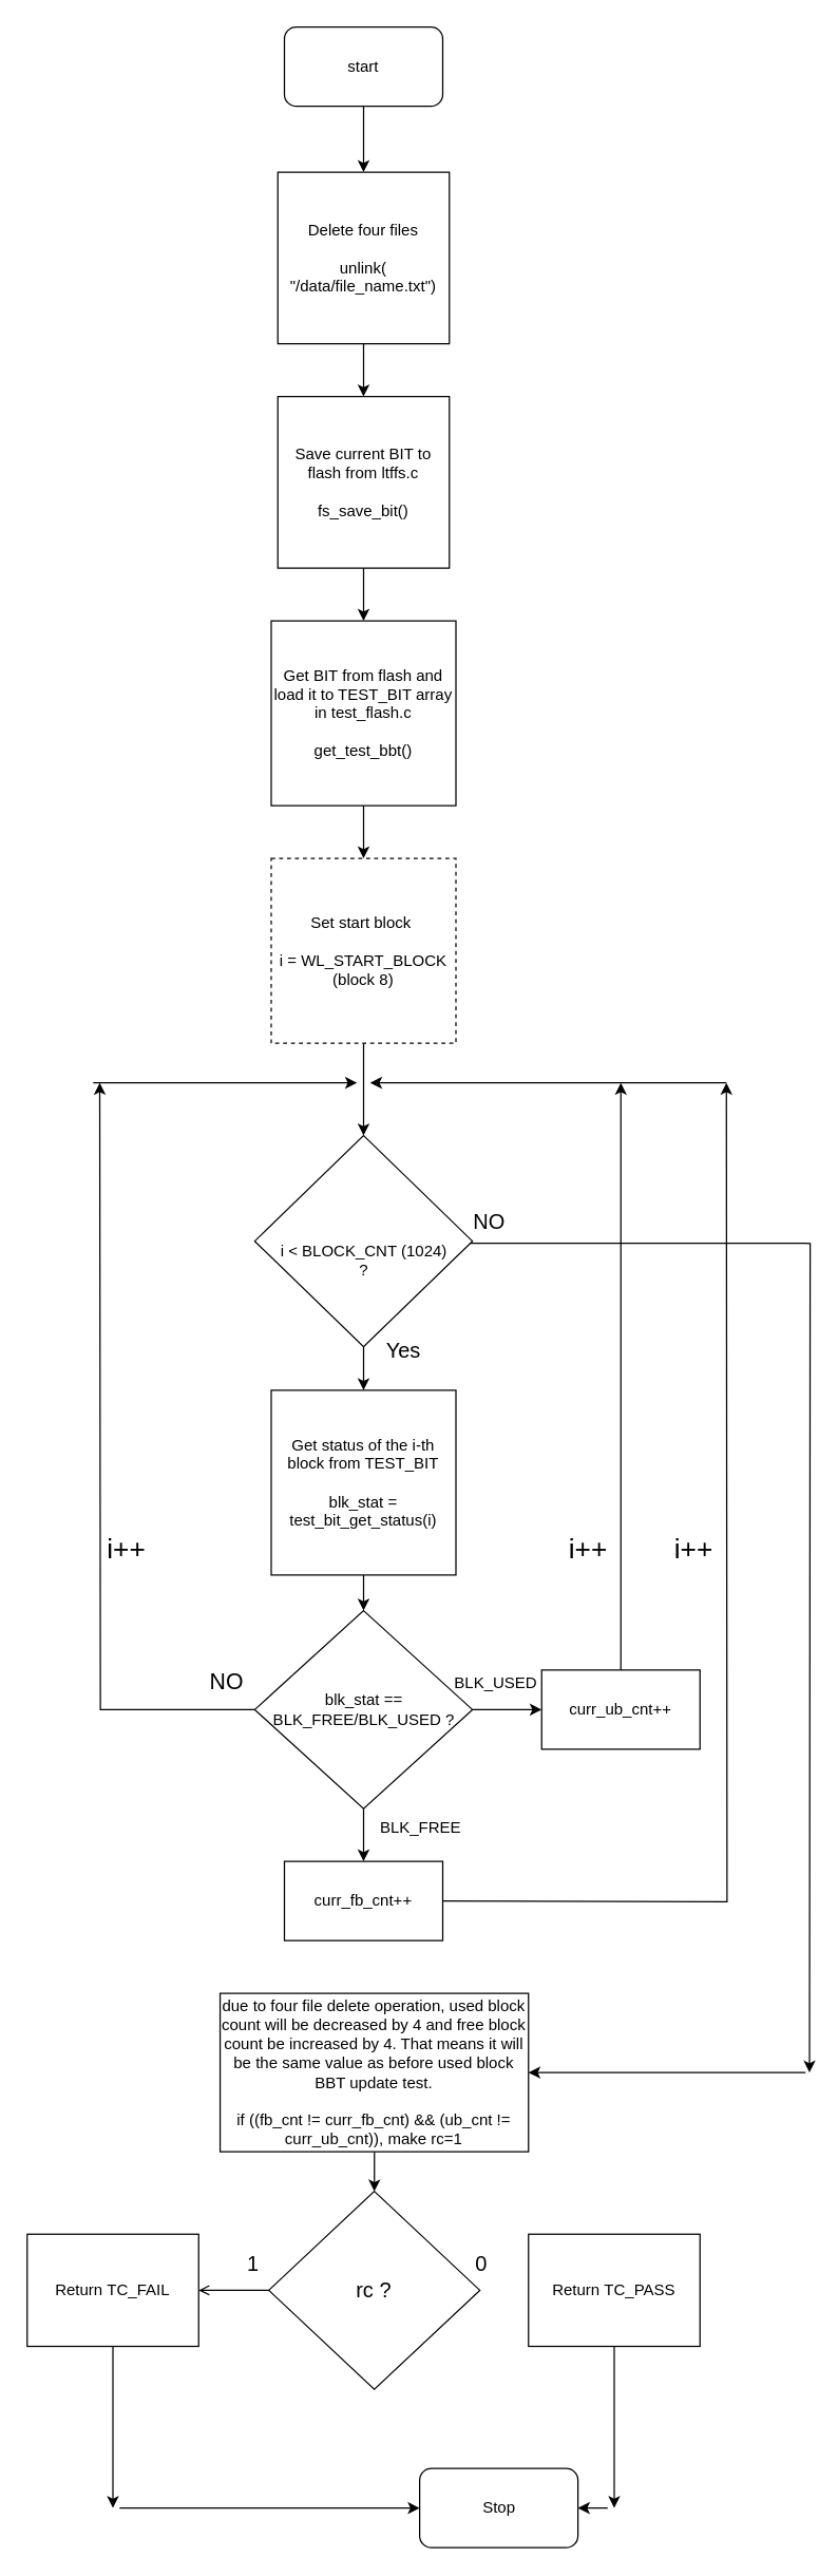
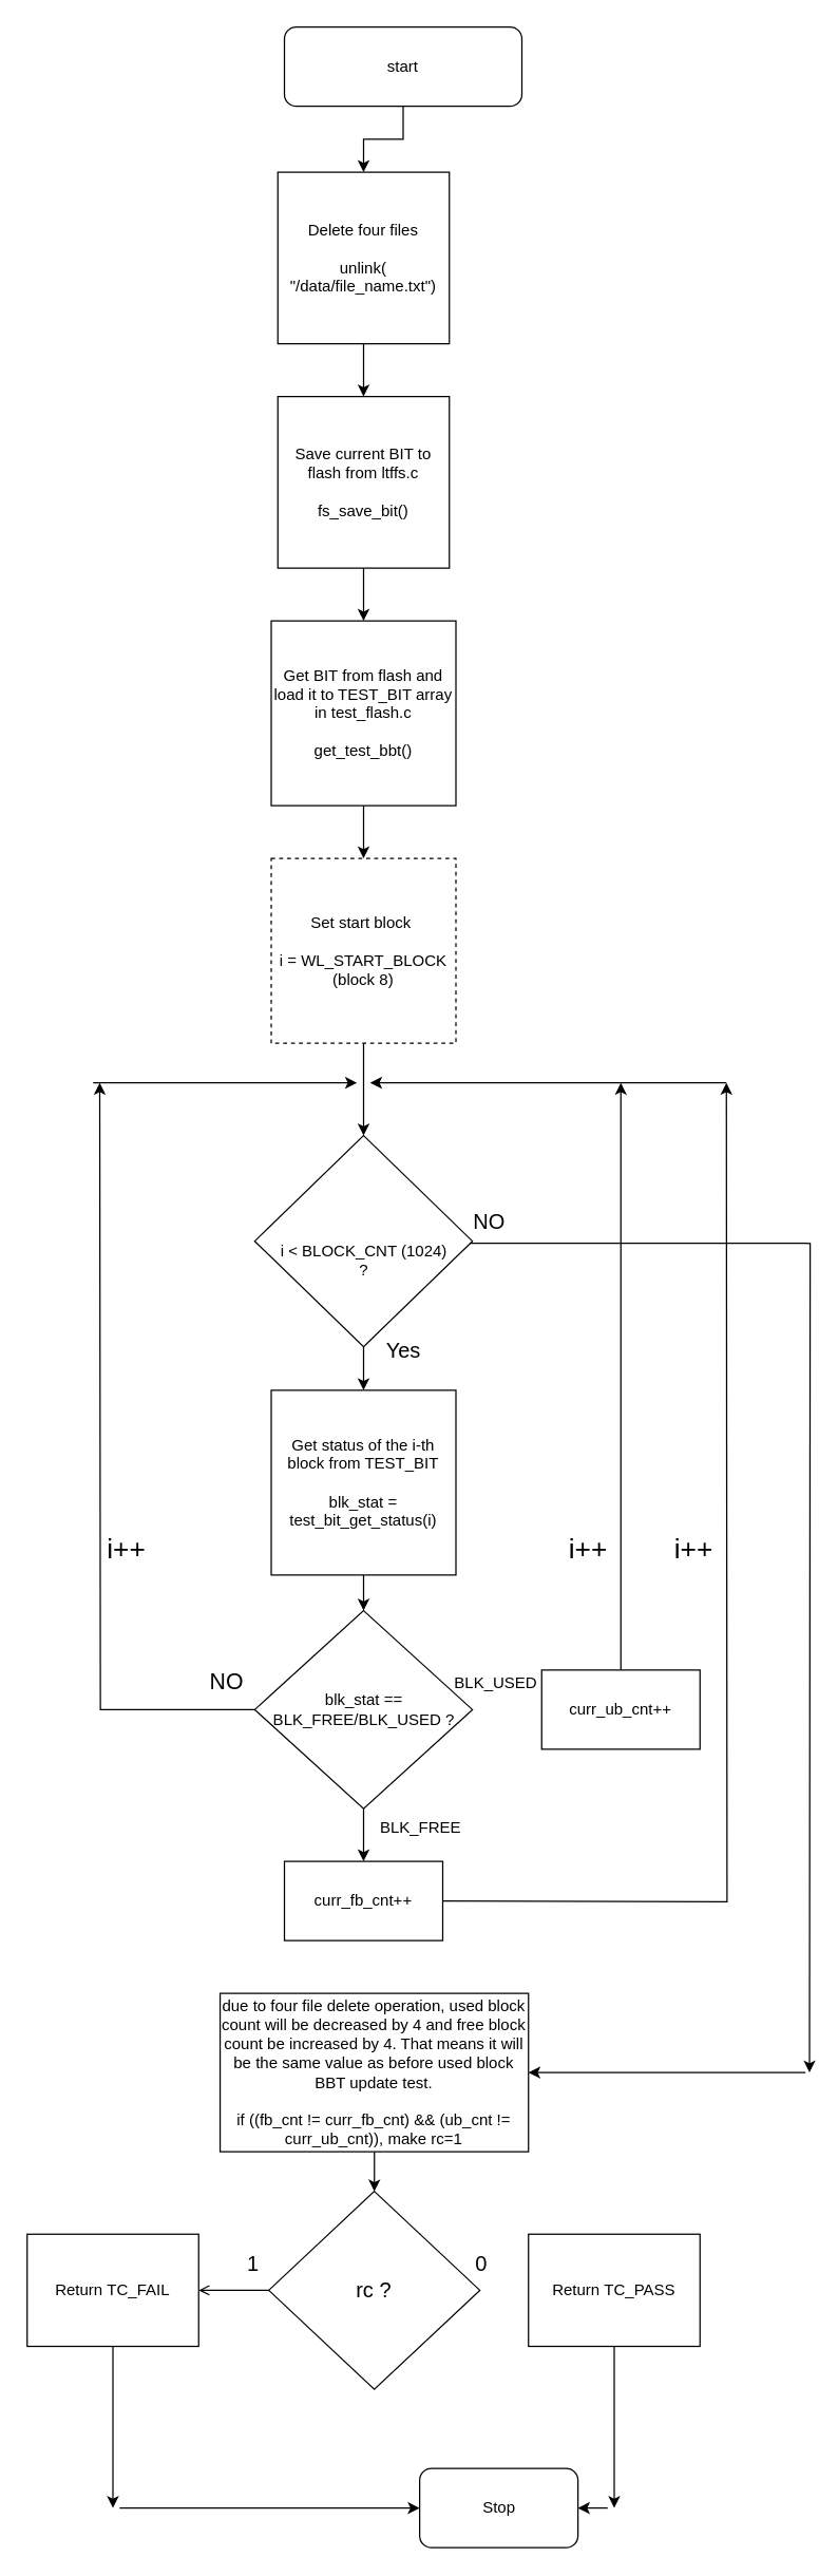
  <mxCell id="0" />
  <mxCell id="1" parent="0" />
  <mxCell id="2" value="" style="edgeStyle=orthogonalEdgeStyle;rounded=0;orthogonalLoop=1;jettySize=auto;html=1;" parent="1" source="3" target="48" edge="1"><mxGeometry relative="1" as="geometry" /></mxCell>
- <mxCell id="3" value="start" style="rounded=1;whiteSpace=wrap;html=1;" parent="1" vertex="1"><mxGeometry x="215" y="20" width="120" height="60" as="geometry" /></mxCell>
+ <mxCell id="3" value="start" style="rounded=1;whiteSpace=wrap;html=1;" parent="1" vertex="1"><mxGeometry x="215" y="20" width="180" height="60" as="geometry" /></mxCell>
  <mxCell id="4" value="" style="edgeStyle=orthogonalEdgeStyle;rounded=0;orthogonalLoop=1;jettySize=auto;html=1;" parent="1" source="5" target="7" edge="1"><mxGeometry relative="1" as="geometry" /></mxCell>
  <mxCell id="5" value="Save current BIT to flash from ltffs.c&lt;div&gt;&lt;br&gt;&lt;/div&gt;&lt;div&gt;fs_save_bit()&lt;br&gt;&lt;/div&gt;" style="whiteSpace=wrap;html=1;aspect=fixed;" parent="1" vertex="1"><mxGeometry x="210" y="300" width="130" height="130" as="geometry" /></mxCell>
  <mxCell id="6" style="edgeStyle=orthogonalEdgeStyle;rounded=0;orthogonalLoop=1;jettySize=auto;html=1;exitX=0.5;exitY=1;exitDx=0;exitDy=0;entryX=0.5;entryY=0;entryDx=0;entryDy=0;" parent="1" source="7" target="9" edge="1"><mxGeometry relative="1" as="geometry" /></mxCell>
  <mxCell id="7" value="Get BIT from flash and load it to TEST_BIT array in test_flash.c&lt;br&gt;&lt;br&gt;get_test_bbt()" style="whiteSpace=wrap;html=1;aspect=fixed;" parent="1" vertex="1"><mxGeometry x="205" y="470" width="140" height="140" as="geometry" /></mxCell>
  <mxCell id="8" value="" style="edgeStyle=orthogonalEdgeStyle;rounded=0;orthogonalLoop=1;jettySize=auto;html=1;" parent="1" source="9" target="22" edge="1"><mxGeometry relative="1" as="geometry" /></mxCell>
  <mxCell id="9" value="Set start block&amp;nbsp;&lt;div&gt;&lt;br&gt;&lt;/div&gt;&lt;div&gt;i =&amp;nbsp;WL_START_BLOCK&lt;/div&gt;&lt;div&gt;(block 8)&lt;/div&gt;" style="whiteSpace=wrap;html=1;aspect=fixed;dashed=1;" parent="1" vertex="1"><mxGeometry x="205" y="650" width="140" height="140" as="geometry" /></mxCell>
  <mxCell id="10" style="edgeStyle=orthogonalEdgeStyle;rounded=0;orthogonalLoop=1;jettySize=auto;html=1;" parent="1" source="13" edge="1"><mxGeometry relative="1" as="geometry"><mxPoint x="75" y="820" as="targetPoint" /></mxGeometry></mxCell>
- <mxCell id="11" value="" style="edgeStyle=orthogonalEdgeStyle;rounded=0;orthogonalLoop=1;jettySize=auto;html=1;" parent="1" source="13" target="42" edge="1"><mxGeometry relative="1" as="geometry" /></mxCell>
  <mxCell id="12" value="" style="edgeStyle=orthogonalEdgeStyle;rounded=0;orthogonalLoop=1;jettySize=auto;html=1;" parent="1" source="13" target="40" edge="1"><mxGeometry relative="1" as="geometry" /></mxCell>
  <mxCell id="13" value="blk_stat == BLK_FREE/BLK_USED ?" style="rhombus;whiteSpace=wrap;html=1;" parent="1" vertex="1"><mxGeometry x="192.5" y="1220" width="165" height="150" as="geometry" /></mxCell>
  <mxCell id="14" style="edgeStyle=orthogonalEdgeStyle;rounded=0;orthogonalLoop=1;jettySize=auto;html=1;exitX=0.5;exitY=1;exitDx=0;exitDy=0;entryX=0.5;entryY=0;entryDx=0;entryDy=0;" parent="1" source="15" target="13" edge="1"><mxGeometry relative="1" as="geometry" /></mxCell>
  <mxCell id="15" value="Get status of the i-th block from TEST_BIT&lt;br&gt;&lt;br&gt;blk_stat = test_bit_get_status(i)" style="whiteSpace=wrap;html=1;aspect=fixed;" parent="1" vertex="1"><mxGeometry x="205" y="1053" width="140" height="140" as="geometry" /></mxCell>
  <mxCell id="16" value="" style="endArrow=classic;html=1;rounded=0;" parent="1" edge="1"><mxGeometry width="50" height="50" relative="1" as="geometry"><mxPoint x="70" y="820" as="sourcePoint" /><mxPoint x="270" y="820" as="targetPoint" /></mxGeometry></mxCell>
  <mxCell id="17" value="NO" style="text;html=1;align=center;verticalAlign=middle;resizable=0;points=[];autosize=1;strokeColor=none;fillColor=none;fontSize=17;" parent="1" vertex="1"><mxGeometry x="146.25" y="1260" width="50" height="30" as="geometry" /></mxCell>
  <mxCell id="18" value="i++" style="text;html=1;align=center;verticalAlign=middle;resizable=0;points=[];autosize=1;strokeColor=none;fillColor=none;fontSize=21;" parent="1" vertex="1"><mxGeometry x="70" y="1153" width="50" height="40" as="geometry" /></mxCell>
  <mxCell id="19" value="" style="endArrow=classic;html=1;rounded=0;" parent="1" edge="1"><mxGeometry width="50" height="50" relative="1" as="geometry"><mxPoint x="550" y="820" as="sourcePoint" /><mxPoint x="280" y="820" as="targetPoint" /></mxGeometry></mxCell>
  <mxCell id="20" style="edgeStyle=orthogonalEdgeStyle;rounded=0;orthogonalLoop=1;jettySize=auto;html=1;exitX=0.16;exitY=1.056;exitDx=0;exitDy=0;exitPerimeter=0;" parent="1" source="24" edge="1"><mxGeometry relative="1" as="geometry"><mxPoint x="613" y="1570" as="targetPoint" /><mxPoint x="420" y="730" as="sourcePoint" /></mxGeometry></mxCell>
  <mxCell id="21" value="" style="edgeStyle=orthogonalEdgeStyle;rounded=0;orthogonalLoop=1;jettySize=auto;html=1;" parent="1" source="22" target="15" edge="1"><mxGeometry relative="1" as="geometry" /></mxCell>
  <mxCell id="22" value="&lt;br&gt;&lt;br&gt;i &amp;lt; BLOCK_CNT (1024)&lt;br&gt;?" style="rhombus;whiteSpace=wrap;html=1;" parent="1" vertex="1"><mxGeometry x="192.5" y="860" width="165" height="160" as="geometry" /></mxCell>
  <mxCell id="23" value="&lt;font style=&quot;font-size: 16px;&quot;&gt;Yes&lt;/font&gt;" style="text;html=1;align=center;verticalAlign=middle;resizable=0;points=[];autosize=1;strokeColor=none;fillColor=none;" parent="1" vertex="1"><mxGeometry x="280" y="1008" width="50" height="30" as="geometry" /></mxCell>
  <mxCell id="24" value="&lt;font style=&quot;font-size: 16px;&quot;&gt;NO&lt;/font&gt;" style="text;html=1;align=center;verticalAlign=middle;resizable=0;points=[];autosize=1;strokeColor=none;fillColor=none;" parent="1" vertex="1"><mxGeometry x="345" y="910" width="50" height="30" as="geometry" /></mxCell>
  <mxCell id="25" value="" style="edgeStyle=orthogonalEdgeStyle;rounded=0;orthogonalLoop=1;jettySize=auto;html=1;" parent="1" source="26" target="29" edge="1"><mxGeometry relative="1" as="geometry" /></mxCell>
  <mxCell id="26" value="&lt;br&gt;due to four file delete operation, used block count will be decreased by 4 and free block count be increased by 4. That means it will be the same value as before used block BBT update test.&lt;br&gt;&lt;br&gt;if ((fb_cnt != curr_fb_cnt) &amp;amp;&amp;amp; (ub_cnt != curr_ub_cnt)), make rc=1&lt;div&gt;&lt;br&gt;&lt;/div&gt;" style="rounded=0;whiteSpace=wrap;html=1;" parent="1" vertex="1"><mxGeometry x="166.25" y="1510" width="233.75" height="120" as="geometry" /></mxCell>
  <mxCell id="27" value="" style="endArrow=classic;html=1;rounded=0;entryX=1;entryY=0.5;entryDx=0;entryDy=0;" parent="1" target="26" edge="1"><mxGeometry width="50" height="50" relative="1" as="geometry"><mxPoint x="610" y="1570" as="sourcePoint" /><mxPoint x="460" y="1470" as="targetPoint" /></mxGeometry></mxCell>
  <mxCell id="28" value="" style="edgeStyle=orthogonalEdgeStyle;rounded=0;orthogonalLoop=1;jettySize=auto;html=1;endArrow=open;" parent="1" source="29" target="31" edge="1"><mxGeometry relative="1" as="geometry" /></mxCell>
  <mxCell id="29" value="&lt;font style=&quot;font-size: 16px;&quot;&gt;rc ?&lt;/font&gt;" style="rhombus;whiteSpace=wrap;html=1;" parent="1" vertex="1"><mxGeometry x="203.13" y="1660" width="160" height="150" as="geometry" /></mxCell>
  <mxCell id="30" style="edgeStyle=orthogonalEdgeStyle;rounded=0;orthogonalLoop=1;jettySize=auto;html=1;" parent="1" source="31" edge="1"><mxGeometry relative="1" as="geometry"><mxPoint x="85" y="1900" as="targetPoint" /></mxGeometry></mxCell>
  <mxCell id="31" value="Return&amp;nbsp;TC_FAIL" style="rounded=0;whiteSpace=wrap;html=1;" parent="1" vertex="1"><mxGeometry x="20" y="1692.5" width="130" height="85" as="geometry" /></mxCell>
  <mxCell id="32" style="edgeStyle=orthogonalEdgeStyle;rounded=0;orthogonalLoop=1;jettySize=auto;html=1;" parent="1" source="33" edge="1"><mxGeometry relative="1" as="geometry"><mxPoint x="465" y="1900" as="targetPoint" /></mxGeometry></mxCell>
  <mxCell id="33" value="Return&amp;nbsp;TC_PASS" style="rounded=0;whiteSpace=wrap;html=1;" parent="1" vertex="1"><mxGeometry x="400" y="1692.5" width="130" height="85" as="geometry" /></mxCell>
  <mxCell id="34" value="Stop" style="rounded=1;whiteSpace=wrap;html=1;" parent="1" vertex="1"><mxGeometry x="317.5" y="1870" width="120" height="60" as="geometry" /></mxCell>
  <mxCell id="35" value="" style="endArrow=classic;html=1;rounded=0;entryX=0;entryY=0.5;entryDx=0;entryDy=0;" parent="1" target="34" edge="1"><mxGeometry width="50" height="50" relative="1" as="geometry"><mxPoint x="90" y="1900" as="sourcePoint" /><mxPoint x="460" y="1590" as="targetPoint" /></mxGeometry></mxCell>
  <mxCell id="36" value="" style="endArrow=classic;html=1;rounded=0;entryX=1;entryY=0.5;entryDx=0;entryDy=0;" parent="1" target="34" edge="1"><mxGeometry width="50" height="50" relative="1" as="geometry"><mxPoint x="460" y="1900" as="sourcePoint" /><mxPoint x="460" y="1590" as="targetPoint" /></mxGeometry></mxCell>
  <mxCell id="37" value="&lt;font style=&quot;font-size: 16px;&quot;&gt;1&lt;/font&gt;" style="text;html=1;align=center;verticalAlign=middle;resizable=0;points=[];autosize=1;strokeColor=none;fillColor=none;" parent="1" vertex="1"><mxGeometry x="176.25" y="1700" width="30" height="30" as="geometry" /></mxCell>
  <mxCell id="38" value="&lt;font style=&quot;font-size: 16px;&quot;&gt;0&lt;/font&gt;" style="text;html=1;align=center;verticalAlign=middle;resizable=0;points=[];autosize=1;strokeColor=none;fillColor=none;" parent="1" vertex="1"><mxGeometry x="348.75" y="1700" width="30" height="30" as="geometry" /></mxCell>
  <mxCell id="39" value="" style="edgeStyle=orthogonalEdgeStyle;rounded=0;orthogonalLoop=1;jettySize=auto;html=1;" parent="1" edge="1"><mxGeometry relative="1" as="geometry"><mxPoint x="330" y="1440" as="sourcePoint" /><mxPoint x="550" y="820" as="targetPoint" /></mxGeometry></mxCell>
  <mxCell id="40" value="curr_fb_cnt++" style="rounded=0;whiteSpace=wrap;html=1;" parent="1" vertex="1"><mxGeometry x="215" y="1410" width="120" height="60" as="geometry" /></mxCell>
  <mxCell id="41" value="" style="edgeStyle=orthogonalEdgeStyle;rounded=0;orthogonalLoop=1;jettySize=auto;html=1;" parent="1" source="42" edge="1"><mxGeometry relative="1" as="geometry"><mxPoint x="470" y="820" as="targetPoint" /></mxGeometry></mxCell>
  <mxCell id="42" value="curr_ub_cnt++" style="rounded=0;whiteSpace=wrap;html=1;" parent="1" vertex="1"><mxGeometry x="410" y="1265" width="120" height="60" as="geometry" /></mxCell>
  <mxCell id="43" value="BLK_FREE" style="text;html=1;align=center;verticalAlign=middle;resizable=0;points=[];autosize=1;strokeColor=none;fillColor=none;" parent="1" vertex="1"><mxGeometry x="277.5" y="1370" width="80" height="30" as="geometry" /></mxCell>
  <mxCell id="44" value="BLK_USED" style="text;html=1;align=center;verticalAlign=middle;resizable=0;points=[];autosize=1;strokeColor=none;fillColor=none;" parent="1" vertex="1"><mxGeometry x="330" y="1260" width="90" height="30" as="geometry" /></mxCell>
  <mxCell id="45" value="i++" style="text;html=1;align=center;verticalAlign=middle;resizable=0;points=[];autosize=1;strokeColor=none;fillColor=none;fontSize=21;" parent="1" vertex="1"><mxGeometry x="500" y="1153" width="50" height="40" as="geometry" /></mxCell>
  <mxCell id="46" value="i++" style="text;html=1;align=center;verticalAlign=middle;resizable=0;points=[];autosize=1;strokeColor=none;fillColor=none;fontSize=21;" parent="1" vertex="1"><mxGeometry x="420" y="1153" width="50" height="40" as="geometry" /></mxCell>
  <mxCell id="47" value="" style="edgeStyle=orthogonalEdgeStyle;rounded=0;orthogonalLoop=1;jettySize=auto;html=1;" parent="1" source="48" target="5" edge="1"><mxGeometry relative="1" as="geometry" /></mxCell>
  <mxCell id="48" value="&lt;div&gt;Delete four files&lt;br&gt;&lt;br&gt;unlink(&lt;br&gt;&quot;/data/file_name.txt&quot;)&lt;br&gt;&lt;/div&gt;" style="whiteSpace=wrap;html=1;aspect=fixed;" parent="1" vertex="1"><mxGeometry x="210" y="130" width="130" height="130" as="geometry" /></mxCell>
